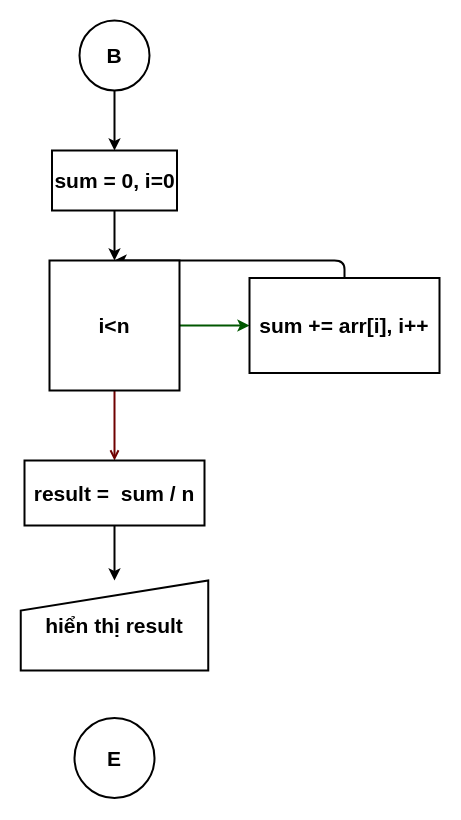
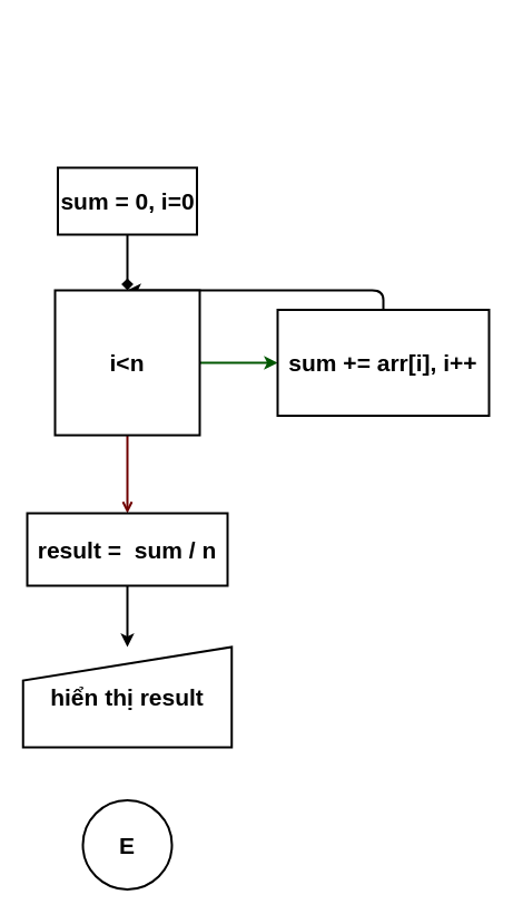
  <mxCell id="0" />
  <mxCell id="1" parent="0" />
- <mxCell id="2" style="edgeStyle=none;html=1;exitX=0.5;exitY=1;exitDx=0;exitDy=0;fontSize=21;fontStyle=1;strokeWidth=2;" edge="1" parent="1" source="3" target="5"><mxGeometry relative="1" as="geometry" /></mxCell>
- <mxCell id="3" value="B" style="ellipse;whiteSpace=wrap;html=1;aspect=fixed;fontSize=21;fontStyle=1;strokeWidth=2;" vertex="1" parent="1"><mxGeometry x="79" y="20" width="70" height="70" as="geometry" /></mxCell>
- <mxCell id="4" style="edgeStyle=none;html=1;exitX=0.5;exitY=1;exitDx=0;exitDy=0;entryX=0.5;entryY=0;entryDx=0;entryDy=0;fontSize=21;fontStyle=1;strokeWidth=2;" edge="1" parent="1" source="5" target="9"><mxGeometry relative="1" as="geometry" /></mxCell>
+ <mxCell id="4" style="edgeStyle=none;html=1;exitX=0.5;exitY=1;exitDx=0;exitDy=0;entryX=0.5;entryY=0;entryDx=0;entryDy=0;fontSize=21;fontStyle=1;strokeWidth=2;endArrow=diamond;" edge="1" parent="1" source="5" target="9"><mxGeometry relative="1" as="geometry" /></mxCell>
  <mxCell id="5" value="sum = 0, i=0" style="rounded=0;whiteSpace=wrap;html=1;fontSize=21;fontStyle=1;strokeWidth=2;" vertex="1" parent="1"><mxGeometry x="51.5" y="150" width="125" height="60" as="geometry" /></mxCell>
  <mxCell id="6" style="edgeStyle=none;html=1;exitX=0.5;exitY=0;exitDx=0;exitDy=0;entryX=0.5;entryY=0;entryDx=0;entryDy=0;fontSize=21;fontStyle=1;strokeWidth=2;" edge="1" parent="1" source="10" target="9"><mxGeometry relative="1" as="geometry"><Array as="points"><mxPoint x="344" y="260" /></Array></mxGeometry></mxCell>
  <mxCell id="7" style="edgeStyle=none;html=1;exitX=1;exitY=0.5;exitDx=0;exitDy=0;entryX=0;entryY=0.5;entryDx=0;entryDy=0;fontSize=21;fontStyle=1;fillColor=#008a00;strokeColor=#005700;strokeWidth=2;" edge="1" parent="1" source="9" target="10"><mxGeometry relative="1" as="geometry" /></mxCell>
  <mxCell id="8" style="edgeStyle=none;html=1;exitX=0.5;exitY=1;exitDx=0;exitDy=0;entryX=0.5;entryY=0;entryDx=0;entryDy=0;fontStyle=1;fillColor=#a20025;strokeColor=#6F0000;strokeWidth=2;endArrow=open;" edge="1" parent="1" source="9" target="12"><mxGeometry relative="1" as="geometry" /></mxCell>
  <mxCell id="9" value="i&amp;lt;n" style="whiteSpace=wrap;html=1;fontSize=21;fontStyle=1;strokeWidth=2;rounded=0;" vertex="1" parent="1"><mxGeometry x="49" y="260" width="130" height="130" as="geometry" /></mxCell>
  <mxCell id="10" value="sum += arr[i], i++" style="rounded=0;whiteSpace=wrap;html=1;fontSize=21;fontStyle=1;strokeWidth=2;" vertex="1" parent="1"><mxGeometry x="249" y="277.5" width="190" height="95" as="geometry" /></mxCell>
  <mxCell id="11" style="edgeStyle=none;html=1;exitX=0.5;exitY=1;exitDx=0;exitDy=0;entryX=0.5;entryY=0;entryDx=0;entryDy=0;fontSize=17;fontStyle=1;strokeWidth=2;" edge="1" parent="1" source="12" target="14"><mxGeometry relative="1" as="geometry" /></mxCell>
  <mxCell id="12" value="&lt;font style=&quot;font-size: 21px;&quot;&gt;result =&amp;nbsp; sum / n&lt;/font&gt;" style="rounded=0;whiteSpace=wrap;html=1;fontStyle=1;strokeWidth=2;" vertex="1" parent="1"><mxGeometry x="24" y="460" width="180" height="65" as="geometry" /></mxCell>
  <mxCell id="13" value="E" style="ellipse;whiteSpace=wrap;html=1;aspect=fixed;fontSize=21;fontStyle=1;strokeWidth=2;" vertex="1" parent="1"><mxGeometry x="74" y="717.5" width="80" height="80" as="geometry" /></mxCell>
  <mxCell id="14" value="&lt;span style=&quot;font-size: 21px;&quot;&gt;hiển thị result&lt;/span&gt;" style="shape=manualInput;whiteSpace=wrap;html=1;fontSize=17;fontStyle=1;strokeWidth=2;" vertex="1" parent="1"><mxGeometry x="20.25" y="580" width="187.5" height="90" as="geometry" /></mxCell>
